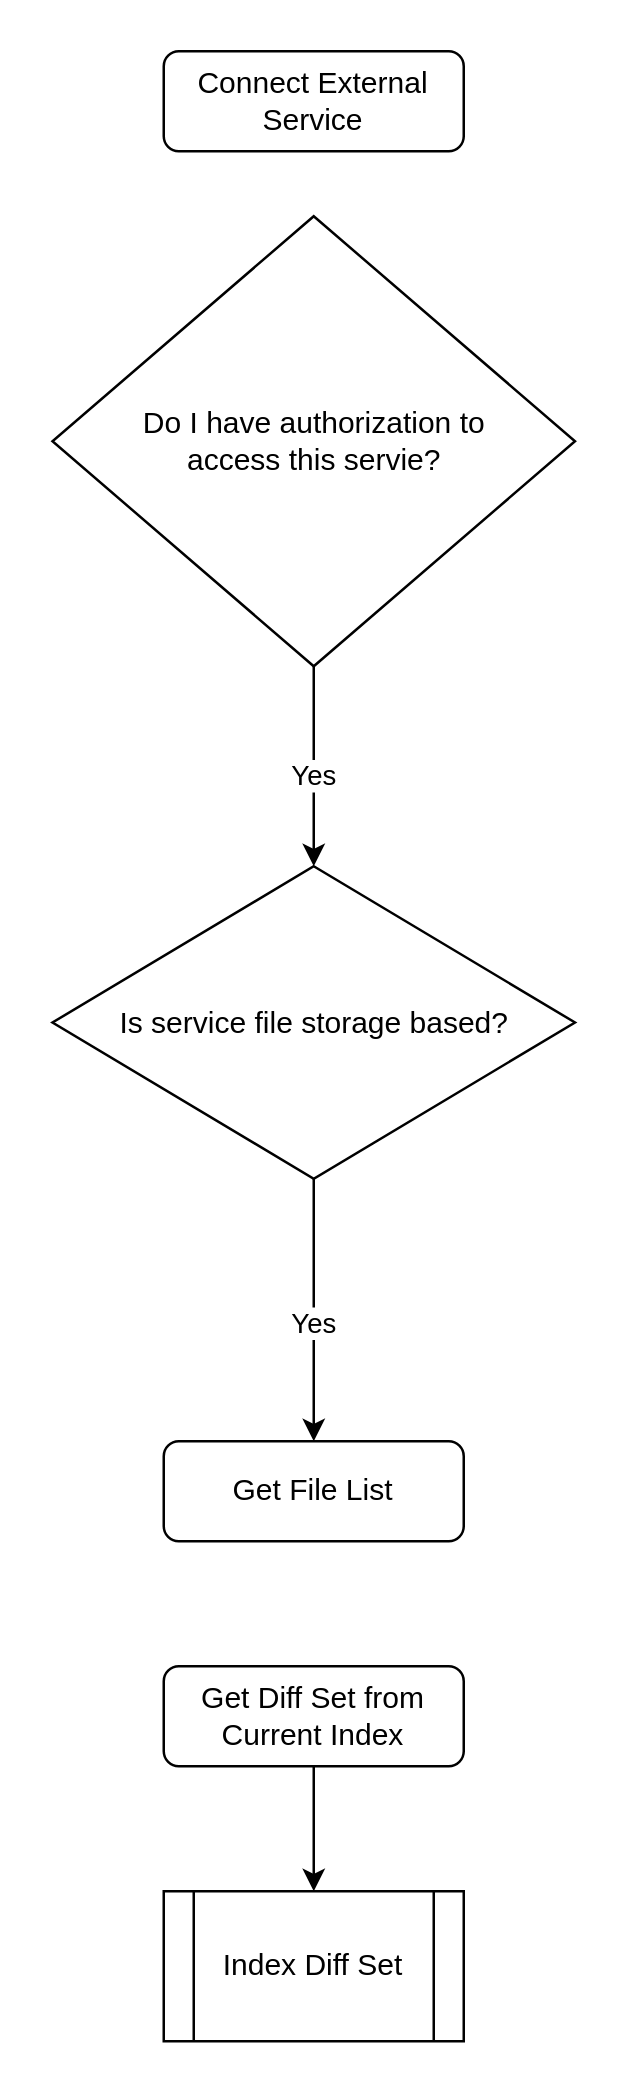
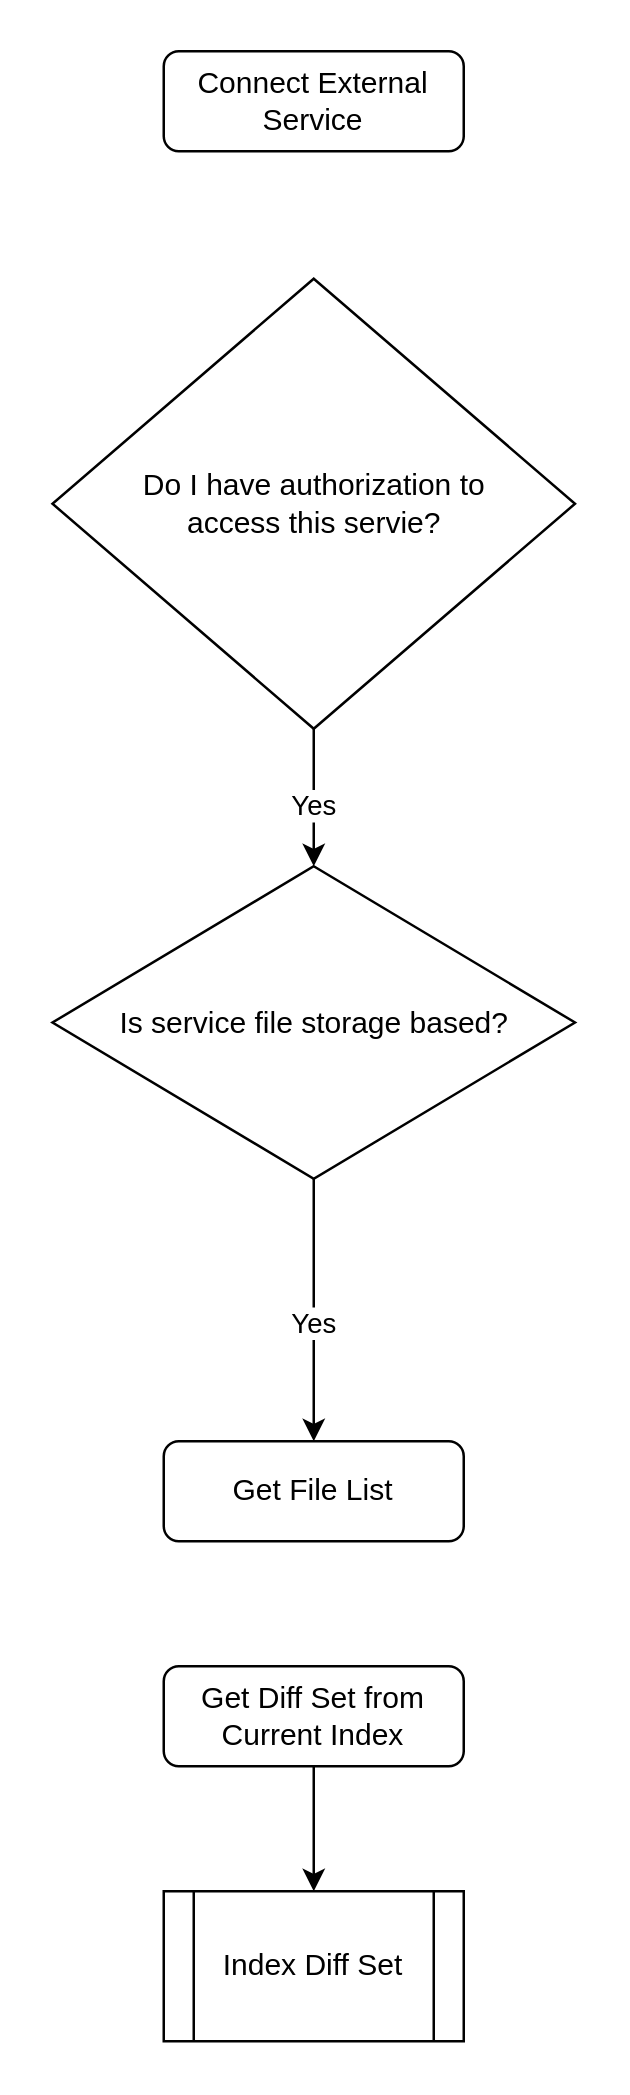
  <mxCell id="0" />
  <mxCell id="1" parent="0" />
  <mxCell id="2" value="Connect External Service" style="rounded=1;whiteSpace=wrap;html=1;fontSize=12;glass=0;strokeWidth=1;shadow=0;" parent="1" vertex="1"><mxGeometry x="65" y="20" width="120" height="40" as="geometry" /></mxCell>
  <mxCell id="3" value="Is service file storage based?" style="rhombus;whiteSpace=wrap;html=1;" vertex="1" parent="1"><mxGeometry x="20.5" y="346" width="209" height="125" as="geometry" /></mxCell>
  <mxCell id="4" value="Get File List" style="rounded=1;whiteSpace=wrap;html=1;fontSize=12;glass=0;strokeWidth=1;shadow=0;" vertex="1" parent="1"><mxGeometry x="65" y="576" width="120" height="40" as="geometry" /></mxCell>
  <mxCell id="5" value="" style="endArrow=classic;html=1;rounded=0;exitX=0.5;exitY=1;exitDx=0;exitDy=0;entryX=0.5;entryY=0;entryDx=0;entryDy=0;" edge="1" parent="1" source="3" target="4"><mxGeometry width="50" height="50" relative="1" as="geometry"><mxPoint x="191" y="766" as="sourcePoint" /><mxPoint x="241" y="716" as="targetPoint" /></mxGeometry></mxCell>
  <mxCell id="6" value="Yes" style="edgeLabel;html=1;align=center;verticalAlign=middle;resizable=0;points=[];" vertex="1" connectable="0" parent="5"><mxGeometry x="0.086" y="-1" relative="1" as="geometry"><mxPoint as="offset" /></mxGeometry></mxCell>
  <mxCell id="7" value="Get Diff Set from Current Index" style="rounded=1;whiteSpace=wrap;html=1;fontSize=12;glass=0;strokeWidth=1;shadow=0;" vertex="1" parent="1"><mxGeometry x="65" y="666" width="120" height="40" as="geometry" /></mxCell>
- <mxCell id="8" value="Do I have authorization to &lt;br&gt;access this servie?" style="rhombus;whiteSpace=wrap;html=1;" vertex="1" parent="1"><mxGeometry x="20.5" y="86" width="209" height="180" as="geometry" /></mxCell>
+ <mxCell id="8" value="Do I have authorization to &lt;br&gt;access this servie?" style="rhombus;whiteSpace=wrap;html=1;" vertex="1" parent="1"><mxGeometry x="20.5" y="111" width="209" height="180" as="geometry" /></mxCell>
  <mxCell id="9" value="" style="endArrow=classic;html=1;rounded=0;exitX=0.5;exitY=1;exitDx=0;exitDy=0;entryX=0.5;entryY=0;entryDx=0;entryDy=0;" edge="1" parent="1" source="8" target="3"><mxGeometry width="50" height="50" relative="1" as="geometry"><mxPoint x="135" y="516" as="sourcePoint" /><mxPoint x="135" y="586" as="targetPoint" /></mxGeometry></mxCell>
  <mxCell id="10" value="Yes" style="edgeLabel;html=1;align=center;verticalAlign=middle;resizable=0;points=[];" vertex="1" connectable="0" parent="9"><mxGeometry x="0.086" y="-1" relative="1" as="geometry"><mxPoint as="offset" /></mxGeometry></mxCell>
  <mxCell id="11" value="Index Diff Set" style="shape=process;whiteSpace=wrap;html=1;backgroundOutline=1;" vertex="1" parent="1"><mxGeometry x="65" y="756" width="120" height="60" as="geometry" /></mxCell>
  <mxCell id="12" value="" style="endArrow=classic;html=1;rounded=0;exitX=0.5;exitY=1;exitDx=0;exitDy=0;entryX=0.5;entryY=0;entryDx=0;entryDy=0;" edge="1" parent="1" source="7" target="11"><mxGeometry width="50" height="50" relative="1" as="geometry"><mxPoint x="135" y="626" as="sourcePoint" /><mxPoint x="135" y="676" as="targetPoint" /></mxGeometry></mxCell>
